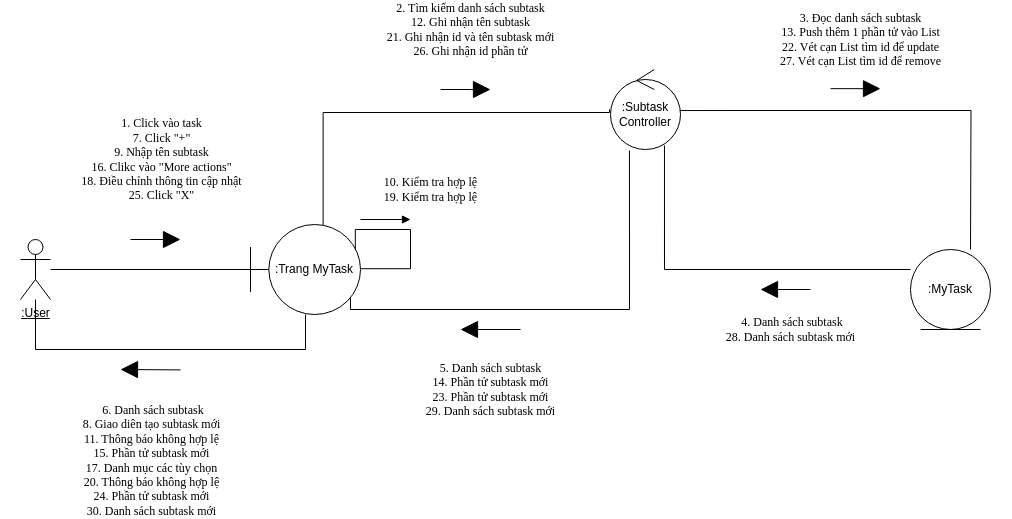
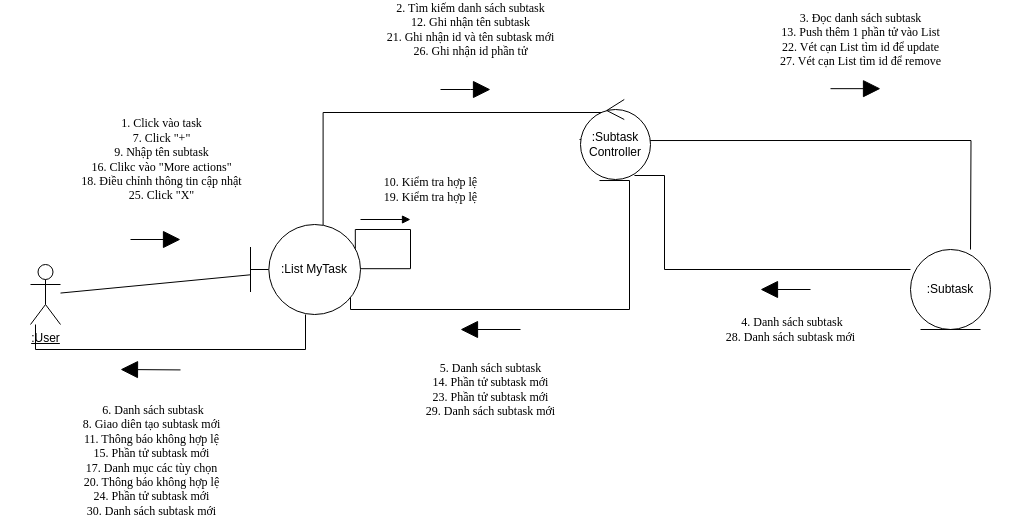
  <mxCell id="0" />
  <mxCell id="1" parent="0" />
  <mxCell id="2" style="endArrow=none;html=1;fontSize=12;" parent="1" source="3" target="8" edge="1"><mxGeometry relative="1" as="geometry" /></mxCell>
- <mxCell id="3" value="&lt;u style=&quot;font-size: 12px;&quot;&gt;:User&lt;/u&gt;" style="shape=umlActor;verticalLabelPosition=bottom;verticalAlign=top;html=1;fontSize=12;" parent="1" vertex="1"><mxGeometry x="20" y="190" width="30" height="60" as="geometry" /></mxCell>
+ <mxCell id="3" value="&lt;u style=&quot;font-size: 12px;&quot;&gt;:User&lt;/u&gt;" style="shape=umlActor;verticalLabelPosition=bottom;verticalAlign=top;html=1;fontSize=12;" parent="1" vertex="1"><mxGeometry x="30" y="215" width="30" height="60" as="geometry" /></mxCell>
  <mxCell id="4" style="edgeStyle=orthogonalEdgeStyle;rounded=0;orthogonalLoop=1;jettySize=auto;html=1;endArrow=none;endFill=0;fontSize=12;exitX=0.986;exitY=0.513;exitDx=0;exitDy=0;exitPerimeter=0;" parent="1" source="20" edge="1"><mxGeometry relative="1" as="geometry"><mxPoint x="700" y="60" as="sourcePoint" /><mxPoint x="970" y="200" as="targetPoint" /></mxGeometry></mxCell>
  <mxCell id="5" style="edgeStyle=orthogonalEdgeStyle;rounded=0;orthogonalLoop=1;jettySize=auto;html=1;entryX=0.882;entryY=0.836;entryDx=0;entryDy=0;endArrow=none;endFill=0;fontSize=12;entryPerimeter=0;exitX=0.271;exitY=1.013;exitDx=0;exitDy=0;exitPerimeter=0;" parent="1" source="20" target="8" edge="1"><mxGeometry relative="1" as="geometry"><Array as="points"><mxPoint x="629" y="260" /><mxPoint x="350" y="260" /><mxPoint x="350" y="243" /><mxPoint x="347" y="243" /></Array><mxPoint x="610" y="80" as="sourcePoint" /></mxGeometry></mxCell>
  <mxCell id="6" style="edgeStyle=orthogonalEdgeStyle;rounded=0;orthogonalLoop=1;jettySize=auto;html=1;entryX=-0.014;entryY=0.5;entryDx=0;entryDy=0;entryPerimeter=0;endArrow=none;endFill=0;fontSize=12;exitX=0.66;exitY=0.022;exitDx=0;exitDy=0;exitPerimeter=0;" parent="1" source="8" target="20" edge="1"><mxGeometry relative="1" as="geometry"><Array as="points"><mxPoint x="323" y="63" /><mxPoint x="609" y="63" /></Array><mxPoint x="580.12" y="62.72" as="targetPoint" /></mxGeometry></mxCell>
  <mxCell id="7" style="edgeStyle=orthogonalEdgeStyle;rounded=0;orthogonalLoop=1;jettySize=auto;html=1;endArrow=none;endFill=0;fontSize=12;" parent="1" source="8" target="3" edge="1"><mxGeometry relative="1" as="geometry"><Array as="points"><mxPoint x="305" y="300" /><mxPoint x="35" y="300" /></Array></mxGeometry></mxCell>
- <mxCell id="8" value="&lt;span&gt;:Trang MyTask&lt;/span&gt;" style="shape=umlBoundary;whiteSpace=wrap;html=1;fontSize=12;" parent="1" vertex="1"><mxGeometry x="250" y="175" width="110" height="90" as="geometry" /></mxCell>
+ <mxCell id="8" value="&lt;span&gt;:List MyTask&lt;/span&gt;" style="shape=umlBoundary;whiteSpace=wrap;html=1;fontSize=12;" parent="1" vertex="1"><mxGeometry x="250" y="175" width="110" height="90" as="geometry" /></mxCell>
  <mxCell id="9" style="edgeStyle=orthogonalEdgeStyle;rounded=0;orthogonalLoop=1;jettySize=auto;html=1;endArrow=none;endFill=0;fontSize=12;entryX=0.771;entryY=0.95;entryDx=0;entryDy=0;entryPerimeter=0;" parent="1" edge="1" target="20"><mxGeometry relative="1" as="geometry"><mxPoint x="680" y="90" as="targetPoint" /><Array as="points"><mxPoint x="664" y="220" /></Array><mxPoint x="910" y="220" as="sourcePoint" /></mxGeometry></mxCell>
  <mxCell id="10" value="" style="endArrow=block;html=1;fontSize=12;endFill=1;endSize=15;" parent="1" edge="1"><mxGeometry width="50" height="50" relative="1" as="geometry"><mxPoint x="130" y="190" as="sourcePoint" /><mxPoint x="180" y="190" as="targetPoint" /></mxGeometry></mxCell>
  <mxCell id="11" value="&lt;font style=&quot;font-size: 12px&quot;&gt;&lt;font style=&quot;font-size: 12px&quot;&gt;&lt;font style=&quot;font-size: 12px&quot;&gt;&lt;span style=&quot;font-family: &amp;#34;verdana&amp;#34;&quot;&gt;1. Click vào task&lt;br&gt;&lt;/span&gt;&lt;/font&gt;&lt;/font&gt;&lt;/font&gt;&lt;span style=&quot;font-family: &amp;#34;verdana&amp;#34; ; font-size: 12px&quot;&gt;7. Click &quot;+&quot;&lt;br&gt;9. Nhập tên subtask&lt;br&gt;16. Clikc vào &quot;More actions&quot;&lt;br&gt;&lt;/span&gt;&lt;div&gt;&lt;span style=&quot;font-family: &amp;#34;verdana&amp;#34; ; font-size: 12px&quot;&gt;18. Điều chỉnh thông tin cập nhật&lt;/span&gt;&lt;/div&gt;&lt;div&gt;&lt;span style=&quot;font-family: &amp;#34;verdana&amp;#34; ; font-size: 12px&quot;&gt;25. Click &quot;X&quot;&lt;br&gt;&lt;/span&gt;&lt;/div&gt;" style="edgeLabel;html=1;align=center;verticalAlign=middle;resizable=0;points=[];fontSize=12;" parent="10" vertex="1" connectable="0"><mxGeometry x="-0.42" y="-1" relative="1" as="geometry"><mxPoint x="15.83" y="-82" as="offset" /></mxGeometry></mxCell>
  <mxCell id="12" value="&lt;font style=&quot;font-size: 12px&quot;&gt;&lt;span style=&quot;font-family: &amp;#34;verdana&amp;#34;&quot;&gt;3. Đọc danh sách subtask&lt;br&gt;&lt;/span&gt;&lt;/font&gt;&lt;span style=&quot;font-family: &amp;#34;verdana&amp;#34;&quot;&gt;13. Push thêm 1 phần tử vào List&lt;br&gt;22. Vét cạn List tìm id để update&lt;br&gt;27. Vét cạn List tìm id để remove&lt;br&gt;&lt;/span&gt;" style="endArrow=block;html=1;fontSize=12;endFill=1;endSize=15;" parent="1" edge="1"><mxGeometry x="0.2" y="49" width="50" height="50" relative="1" as="geometry"><mxPoint x="830" y="39.17" as="sourcePoint" /><mxPoint x="880" y="39.17" as="targetPoint" /><mxPoint as="offset" /></mxGeometry></mxCell>
  <mxCell id="13" value="&lt;div&gt;&lt;span style=&quot;font-family: &amp;#34;verdana&amp;#34;&quot;&gt;&lt;font style=&quot;font-size: 12px&quot;&gt;2. Tìm kiếm danh sách subtask&lt;br&gt;&lt;/font&gt;&lt;/span&gt;&lt;/div&gt;&lt;span style=&quot;font-family: &amp;#34;verdana&amp;#34;&quot;&gt;12. Ghi nhận tên subtask&lt;br&gt;21. Ghi nhận id và tên subtask mới&lt;br&gt;26. Ghi nhận id phần tử&lt;br&gt;&lt;/span&gt;" style="endArrow=block;html=1;fontSize=12;align=center;endFill=1;endSize=15;" parent="1" edge="1"><mxGeometry x="0.2" y="60" width="50" height="50" relative="1" as="geometry"><mxPoint x="440" y="40" as="sourcePoint" /><mxPoint x="490" y="40" as="targetPoint" /><Array as="points"><mxPoint x="480" y="40" /></Array><mxPoint as="offset" /></mxGeometry></mxCell>
  <mxCell id="14" value="&lt;span style=&quot;font-family: &amp;#34;verdana&amp;#34;&quot;&gt;&amp;nbsp;4. Danh sách subtask&lt;br&gt;28. Danh sách subtask mới&lt;br&gt;&lt;/span&gt;" style="endArrow=block;html=1;fontSize=12;endFill=1;endSize=15;" parent="1" edge="1"><mxGeometry x="-0.2" y="40" width="50" height="50" relative="1" as="geometry"><mxPoint x="810" y="240" as="sourcePoint" /><mxPoint x="760" y="240" as="targetPoint" /><mxPoint as="offset" /></mxGeometry></mxCell>
  <mxCell id="15" value="&lt;font style=&quot;font-size: 12px&quot;&gt;&lt;span style=&quot;font-family: &amp;#34;verdana&amp;#34;&quot;&gt;&lt;font style=&quot;font-size: 12px&quot;&gt;5. Danh sách subtask&lt;br&gt;&lt;/font&gt;&lt;/span&gt;&lt;/font&gt;&lt;span style=&quot;font-family: &amp;#34;verdana&amp;#34;&quot;&gt;&lt;font style=&quot;font-size: 12px&quot;&gt;14. Phần tử subtask mới&lt;br&gt;23. Phần tử subtask mới&lt;br&gt;29. Danh sách subtask mới&lt;br&gt;&lt;/font&gt;&lt;/span&gt;" style="endArrow=block;html=1;fontSize=12;endFill=1;jumpSize=7;sourcePerimeterSpacing=2;endSize=15;" parent="1" edge="1"><mxGeometry y="60" width="50" height="50" relative="1" as="geometry"><mxPoint x="520" y="280" as="sourcePoint" /><mxPoint x="460" y="280" as="targetPoint" /><Array as="points" /><mxPoint as="offset" /></mxGeometry></mxCell>
  <mxCell id="16" value="" style="endArrow=block;html=1;fontSize=12;endFill=1;endSize=15;" parent="1" edge="1"><mxGeometry width="50" height="50" relative="1" as="geometry"><mxPoint x="180" y="320.42" as="sourcePoint" /><mxPoint x="120" y="320" as="targetPoint" /><Array as="points" /></mxGeometry></mxCell>
  <mxCell id="17" value="&lt;font style=&quot;font-size: 12px&quot;&gt;&lt;font style=&quot;font-size: 12px&quot;&gt;&lt;font style=&quot;font-size: 12px&quot;&gt;&lt;span style=&quot;font-family: &amp;#34;verdana&amp;#34;&quot;&gt;&amp;nbsp;6. Danh sách subtask&lt;br&gt;&lt;/span&gt;&lt;/font&gt;&lt;/font&gt;&lt;/font&gt;&lt;span style=&quot;font-family: &amp;#34;verdana&amp;#34;&quot;&gt;8. Giao diên tạo subtask mới&lt;br&gt;11. Thông báo không hợp lệ&lt;br&gt;15. Phần tử subtask mới&lt;br&gt;17. Danh mục các tùy chọn&lt;br&gt;20. &lt;/span&gt;&lt;span style=&quot;font-family: &amp;#34;verdana&amp;#34;&quot;&gt;&lt;span style=&quot;font-family: &amp;#34;verdana&amp;#34;&quot;&gt;Thông báo không hợp lệ&lt;/span&gt;&lt;/span&gt;&lt;div&gt;&lt;span style=&quot;font-family: &amp;#34;verdana&amp;#34;&quot;&gt;&lt;span style=&quot;font-family: &amp;#34;verdana&amp;#34;&quot;&gt;&lt;/span&gt;24. Phần tử subtask mới&lt;/span&gt;&lt;/div&gt;&lt;div&gt;&lt;span style=&quot;font-family: &amp;#34;verdana&amp;#34;&quot;&gt;30. Danh sách subtask mới&lt;br&gt;&lt;/span&gt;&lt;/div&gt;&lt;div&gt;&lt;span style=&quot;font-family: &amp;#34;verdana&amp;#34;&quot;&gt;&lt;/span&gt;&lt;/div&gt;" style="edgeLabel;html=1;align=center;verticalAlign=middle;resizable=0;points=[];fontSize=12;" parent="16" vertex="1" connectable="0"><mxGeometry x="-0.409" relative="1" as="geometry"><mxPoint x="-12" y="89.71" as="offset" /></mxGeometry></mxCell>
  <mxCell id="18" style="edgeStyle=orthogonalEdgeStyle;rounded=0;orthogonalLoop=1;jettySize=auto;html=1;endArrow=none;endFill=0;fontSize=12;exitX=0.953;exitY=0.269;exitDx=0;exitDy=0;exitPerimeter=0;entryX=1.003;entryY=0.491;entryDx=0;entryDy=0;entryPerimeter=0;" parent="1" source="8" target="8" edge="1"><mxGeometry relative="1" as="geometry"><Array as="points"><mxPoint x="355" y="180" /><mxPoint x="410" y="180" /><mxPoint x="410" y="219" /></Array></mxGeometry></mxCell>
  <mxCell id="19" value="&lt;font face=&quot;verdana&quot;&gt;10. Kiểm tra hợp lệ&lt;br&gt;19. Kiểm tra hợp lệ&lt;br&gt;&lt;/font&gt;" style="endArrow=block;html=1;fontSize=12;align=center;endFill=1;" parent="1" edge="1"><mxGeometry x="1" y="36" width="50" height="50" relative="1" as="geometry"><mxPoint x="360" y="170" as="sourcePoint" /><mxPoint x="410" y="170" as="targetPoint" /><Array as="points" /><mxPoint x="20" y="6" as="offset" /></mxGeometry></mxCell>
- <mxCell id="20" value="&lt;div&gt;:Subtask&lt;/div&gt;&lt;div&gt;Controller&lt;br&gt;&lt;/div&gt;" style="ellipse;shape=umlControl;whiteSpace=wrap;html=1;" vertex="1" parent="1"><mxGeometry x="610" y="20" width="70" height="80" as="geometry" /></mxCell>
- <mxCell id="21" value=":MyTask" style="ellipse;shape=umlEntity;whiteSpace=wrap;html=1;" vertex="1" parent="1"><mxGeometry x="910" y="200" width="80" height="80" as="geometry" /></mxCell>
+ <mxCell id="20" value="&lt;div&gt;:Subtask&lt;/div&gt;&lt;div&gt;Controller&lt;br&gt;&lt;/div&gt;" style="ellipse;shape=umlControl;whiteSpace=wrap;html=1;" vertex="1" parent="1"><mxGeometry x="580" y="50" width="70" height="80" as="geometry" /></mxCell>
+ <mxCell id="21" value=":Subtask" style="ellipse;shape=umlEntity;whiteSpace=wrap;html=1;" vertex="1" parent="1"><mxGeometry x="910" y="200" width="80" height="80" as="geometry" /></mxCell>
